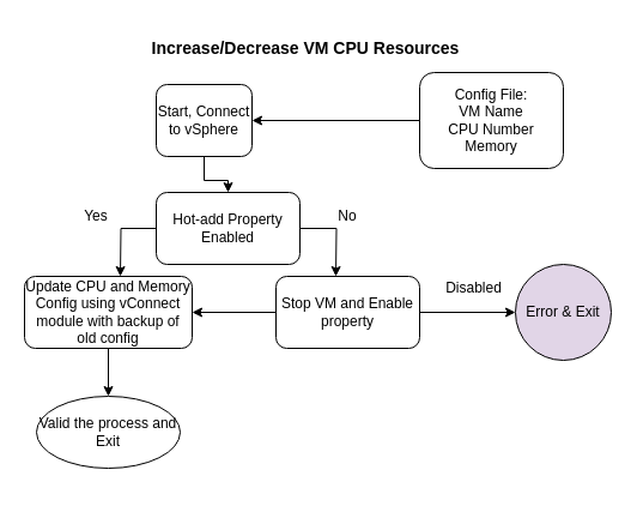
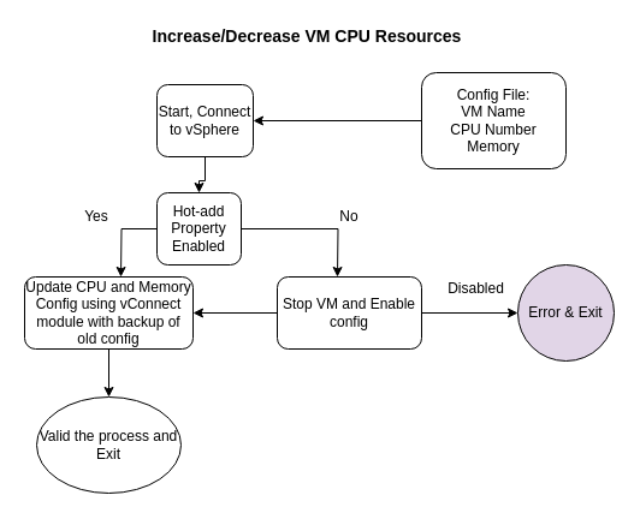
  <mxCell id="0" />
  <mxCell id="1" parent="0" />
  <mxCell id="2" style="edgeStyle=orthogonalEdgeStyle;rounded=0;orthogonalLoop=1;jettySize=auto;html=1;" edge="1" parent="1" source="3" target="6"><mxGeometry relative="1" as="geometry" /></mxCell>
  <mxCell id="3" value="" style="rounded=1;whiteSpace=wrap;html=1;" vertex="1" parent="1"><mxGeometry x="350" y="60" width="120" height="80" as="geometry" /></mxCell>
  <mxCell id="4" value="Config File:&lt;br&gt;VM Name&lt;br&gt;CPU Number&lt;br&gt;Memory" style="text;html=1;strokeColor=none;fillColor=none;align=center;verticalAlign=middle;whiteSpace=wrap;rounded=0;" vertex="1" parent="1"><mxGeometry x="325" y="85" width="170" height="30" as="geometry" /></mxCell>
  <mxCell id="5" style="edgeStyle=orthogonalEdgeStyle;rounded=0;orthogonalLoop=1;jettySize=auto;html=1;" edge="1" parent="1" source="6" target="9"><mxGeometry relative="1" as="geometry"><mxPoint x="190" y="170" as="targetPoint" /></mxGeometry></mxCell>
  <mxCell id="6" value="Start, Connect to vSphere" style="rounded=1;whiteSpace=wrap;html=1;" vertex="1" parent="1"><mxGeometry x="130" y="70" width="80" height="60" as="geometry" /></mxCell>
  <mxCell id="7" style="edgeStyle=orthogonalEdgeStyle;rounded=0;orthogonalLoop=1;jettySize=auto;html=1;" edge="1" parent="1" source="9"><mxGeometry relative="1" as="geometry"><mxPoint x="100" y="230" as="targetPoint" /></mxGeometry></mxCell>
  <mxCell id="8" style="edgeStyle=orthogonalEdgeStyle;rounded=0;orthogonalLoop=1;jettySize=auto;html=1;" edge="1" parent="1" source="9"><mxGeometry relative="1" as="geometry"><mxPoint x="280" y="230" as="targetPoint" /></mxGeometry></mxCell>
- <mxCell id="9" value="Hot-add Property Enabled" style="rounded=1;whiteSpace=wrap;html=1;" vertex="1" parent="1"><mxGeometry x="130" y="160" width="120" height="60" as="geometry" /></mxCell>
+ <mxCell id="9" value="Hot-add Property Enabled" style="rounded=1;whiteSpace=wrap;html=1;" vertex="1" parent="1"><mxGeometry x="130" y="160" width="70" height="60" as="geometry" /></mxCell>
  <mxCell id="10" style="edgeStyle=orthogonalEdgeStyle;rounded=0;orthogonalLoop=1;jettySize=auto;html=1;entryX=1;entryY=0.5;entryDx=0;entryDy=0;" edge="1" parent="1" source="12" target="14"><mxGeometry relative="1" as="geometry" /></mxCell>
  <mxCell id="11" style="edgeStyle=orthogonalEdgeStyle;rounded=0;orthogonalLoop=1;jettySize=auto;html=1;" edge="1" parent="1" source="12" target="17"><mxGeometry relative="1" as="geometry"><mxPoint x="400" y="260" as="targetPoint" /></mxGeometry></mxCell>
- <mxCell id="12" value="Stop VM and Enable property" style="rounded=1;whiteSpace=wrap;html=1;" vertex="1" parent="1"><mxGeometry x="230" y="230" width="120" height="60" as="geometry" /></mxCell>
+ <mxCell id="12" value="Stop VM and Enable config" style="rounded=1;whiteSpace=wrap;html=1;" vertex="1" parent="1"><mxGeometry x="230" y="230" width="120" height="60" as="geometry" /></mxCell>
  <mxCell id="13" style="edgeStyle=orthogonalEdgeStyle;rounded=0;orthogonalLoop=1;jettySize=auto;html=1;" edge="1" parent="1" source="14" target="19"><mxGeometry relative="1" as="geometry"><mxPoint x="90" y="330" as="targetPoint" /></mxGeometry></mxCell>
  <mxCell id="14" value="Update CPU and Memory Config using vConnect module with backup of old config" style="rounded=1;whiteSpace=wrap;html=1;" vertex="1" parent="1"><mxGeometry x="20" y="230" width="140" height="60" as="geometry" /></mxCell>
  <mxCell id="15" value="Yes" style="text;html=1;strokeColor=none;fillColor=none;align=center;verticalAlign=middle;whiteSpace=wrap;rounded=0;" vertex="1" parent="1"><mxGeometry x="60" y="170" width="40" height="20" as="geometry" /></mxCell>
  <mxCell id="16" value="No" style="text;html=1;strokeColor=none;fillColor=none;align=center;verticalAlign=middle;whiteSpace=wrap;rounded=0;" vertex="1" parent="1"><mxGeometry x="270" y="170" width="40" height="20" as="geometry" /></mxCell>
  <mxCell id="17" value="Error &amp;amp; Exit" style="ellipse;whiteSpace=wrap;html=1;fillColor=#e1d5e7;" vertex="1" parent="1"><mxGeometry x="430" y="220" width="80" height="80" as="geometry" /></mxCell>
  <mxCell id="18" value="Disabled" style="text;html=1;align=center;verticalAlign=middle;resizable=0;points=[];autosize=1;" vertex="1" parent="1"><mxGeometry x="360" y="230" width="70" height="20" as="geometry" /></mxCell>
- <mxCell id="19" value="Valid the process and Exit" style="ellipse;whiteSpace=wrap;html=1;" vertex="1" parent="1"><mxGeometry x="30" y="330" width="120" height="60" as="geometry" /></mxCell>
- <mxCell id="20" value="&lt;font style=&quot;font-size: 14px&quot;&gt;&lt;b&gt;Increase/Decrease VM CPU Resources&lt;/b&gt;&lt;/font&gt;" style="text;html=1;strokeColor=none;fillColor=none;align=center;verticalAlign=middle;whiteSpace=wrap;rounded=0;" vertex="1" parent="1"><mxGeometry x="110" y="30" width="290" height="20" as="geometry" /></mxCell>
+ <mxCell id="19" value="Valid the process and Exit" style="ellipse;whiteSpace=wrap;html=1;" vertex="1" parent="1"><mxGeometry x="30" y="330" width="120" height="80" as="geometry" /></mxCell>
+ <mxCell id="20" value="&lt;font style=&quot;font-size: 14px&quot;&gt;&lt;b&gt;Increase/Decrease VM CPU Resources&lt;/b&gt;&lt;/font&gt;" style="text;html=1;strokeColor=none;fillColor=none;align=center;verticalAlign=middle;whiteSpace=wrap;rounded=0;" vertex="1" parent="1"><mxGeometry x="110" y="20" width="290" height="20" as="geometry" /></mxCell>
